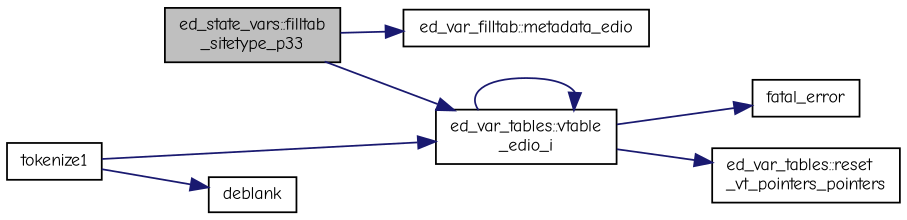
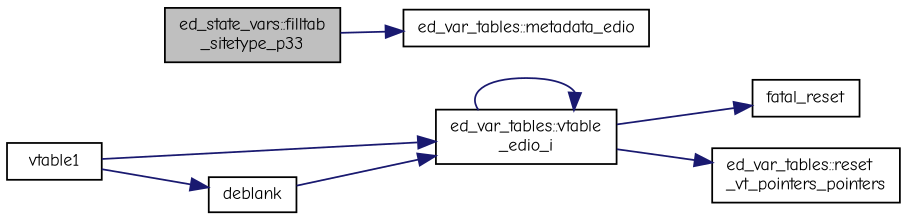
  digraph {
    fontname="Comic Neue"
    rankdir=LR
    node [color=black fillcolor=white fontname="Comic Neue" fontsize=10 shape=record style=filled]
    edge [color=midnightblue fontname="Comic Neue" fontsize=10 labelfontname=Helvetica labelfontsize=10 style=solid]
    n1 [fillcolor=grey75 fontcolor=black height=0.2 label="ed_state_vars::filltab\l_sitetype_p33" width=0.4]
-   n2 [height=0.2 label="ed_var_filltab::metadata_edio" width=0.4]
+   n2 [height=0.2 label="ed_var_tables::metadata_edio" width=0.4]
    n3 [height=0.2 label="ed_var_tables::vtable\l_edio_i" width=0.4]
-   n4 [height=0.2 label=fatal_error width=0.4]
+   n4 [height=0.2 label=fatal_reset width=0.4]
    n5 [height=0.2 label="ed_var_tables::reset\l_vt_pointers_pointers" width=0.4]
-   n6 [height=0.2 label=tokenize1 width=0.4]
+   n6 [height=0.2 label=vtable1 width=0.4]
    n7 [height=0.2 label=deblank width=0.4]
    n1 -> n2
-   n1 -> n3
+   n7 -> n3
    n3 -> n3
    n3 -> n4
    n3 -> n5
    n6 -> n3
    n6 -> n7
  }
